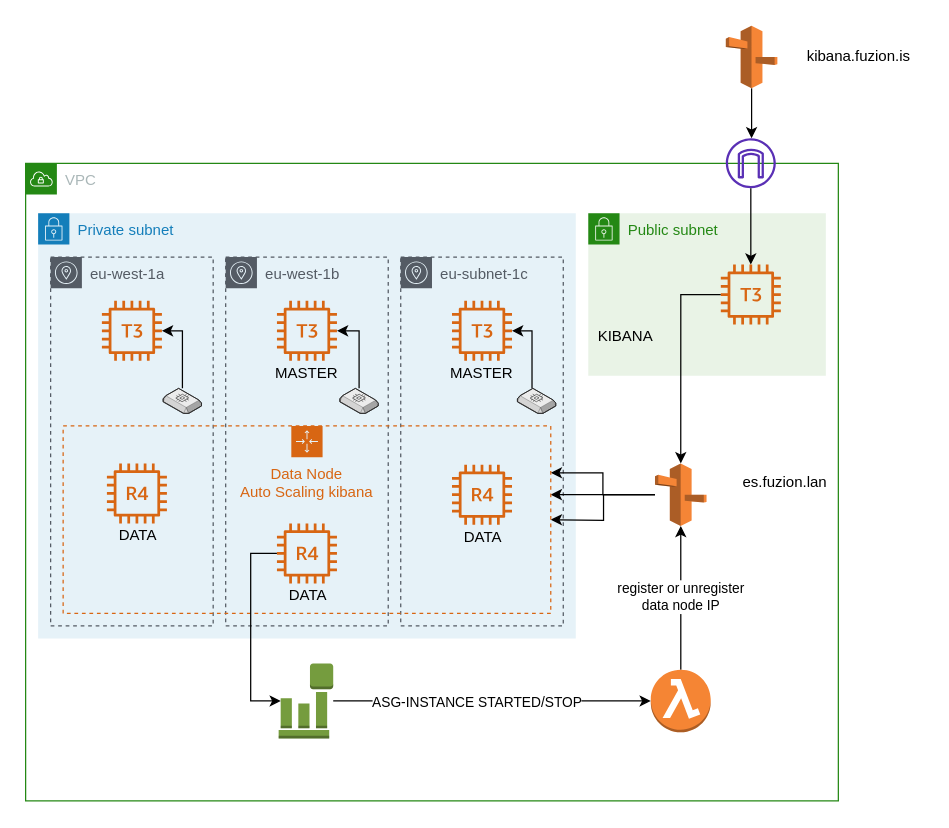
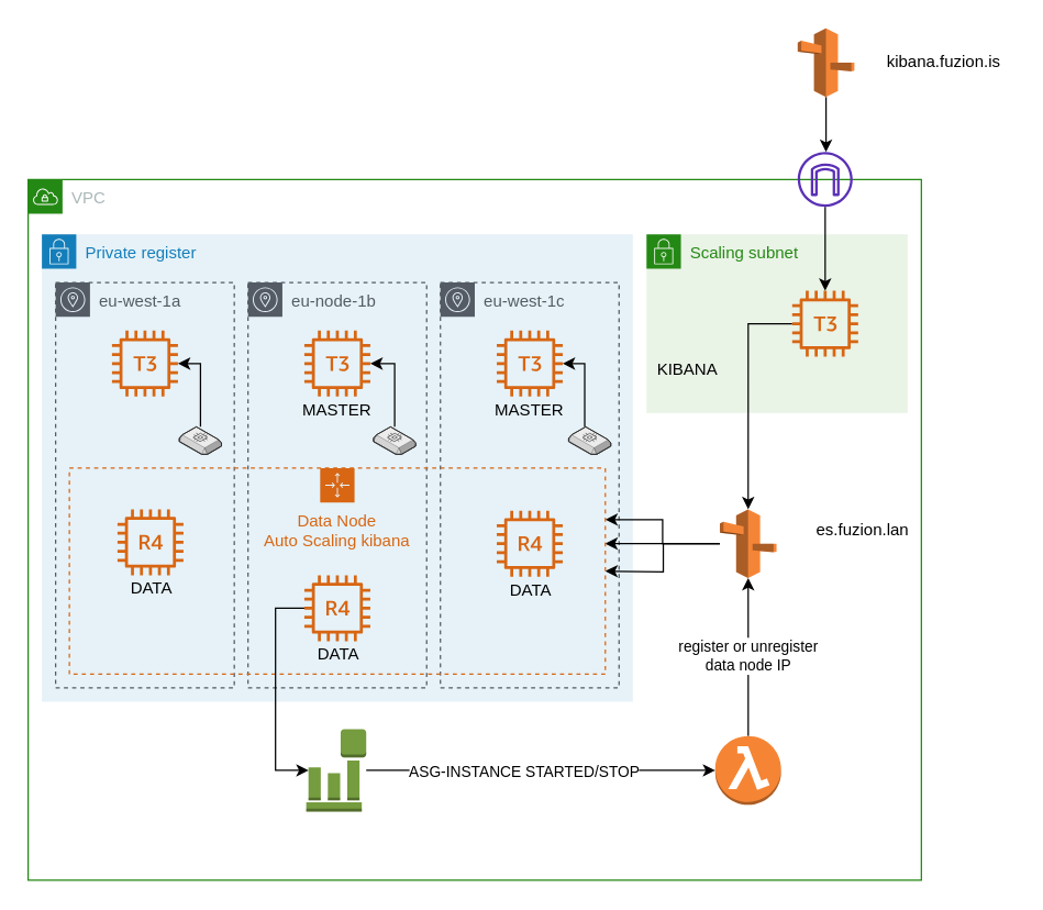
  <mxCell id="0" />
  <mxCell id="1" parent="0" />
  <mxCell id="2" value="VPC" style="points=[[0,0],[0.25,0],[0.5,0],[0.75,0],[1,0],[1,0.25],[1,0.5],[1,0.75],[1,1],[0.75,1],[0.5,1],[0.25,1],[0,1],[0,0.75],[0,0.5],[0,0.25]];outlineConnect=0;gradientColor=none;html=1;whiteSpace=wrap;fontSize=12;fontStyle=0;shape=mxgraph.aws4.group;grIcon=mxgraph.aws4.group_vpc;strokeColor=#248814;fillColor=none;verticalAlign=top;align=left;spacingLeft=30;fontColor=#AAB7B8;dashed=0;" vertex="1" parent="1"><mxGeometry x="20" y="130" width="650" height="510" as="geometry" /></mxCell>
  <mxCell id="3" value="" style="outlineConnect=0;fontColor=#232F3E;gradientColor=none;fillColor=#5A30B5;strokeColor=none;dashed=0;verticalLabelPosition=bottom;verticalAlign=top;align=center;html=1;fontSize=12;fontStyle=0;aspect=fixed;pointerEvents=1;shape=mxgraph.aws4.internet_gateway;" vertex="1" parent="1"><mxGeometry x="580" y="110" width="40" height="40" as="geometry" /></mxCell>
  <mxCell id="4" style="edgeStyle=orthogonalEdgeStyle;rounded=0;orthogonalLoop=1;jettySize=auto;html=1;exitX=0.5;exitY=1;exitDx=0;exitDy=0;exitPerimeter=0;" edge="1" parent="1" source="5" target="3"><mxGeometry relative="1" as="geometry"><Array as="points"><mxPoint x="600" y="70" /><mxPoint x="600" y="70" /></Array></mxGeometry></mxCell>
  <mxCell id="5" value="" style="outlineConnect=0;dashed=0;verticalLabelPosition=bottom;verticalAlign=top;align=center;html=1;shape=mxgraph.aws3.route_53;fillColor=#F58536;gradientColor=none;" vertex="1" parent="1"><mxGeometry x="580" y="20" width="41.23" height="50" as="geometry" /></mxCell>
  <mxCell id="6" value="&lt;div&gt;kibana.fuzion.is&lt;/div&gt;" style="text;html=1;align=center;verticalAlign=middle;resizable=0;points=[];autosize=1;" vertex="1" parent="1"><mxGeometry x="636.23" y="35" width="100" height="20" as="geometry" /></mxCell>
- <mxCell id="7" value="Public subnet" style="points=[[0,0],[0.25,0],[0.5,0],[0.75,0],[1,0],[1,0.25],[1,0.5],[1,0.75],[1,1],[0.75,1],[0.5,1],[0.25,1],[0,1],[0,0.75],[0,0.5],[0,0.25]];outlineConnect=0;gradientColor=none;html=1;whiteSpace=wrap;fontSize=12;fontStyle=0;shape=mxgraph.aws4.group;grIcon=mxgraph.aws4.group_security_group;grStroke=0;strokeColor=#248814;fillColor=#E9F3E6;verticalAlign=top;align=left;spacingLeft=30;fontColor=#248814;dashed=0;" vertex="1" parent="1"><mxGeometry x="470" y="170" width="190" height="130" as="geometry" /></mxCell>
- <mxCell id="8" value="Private subnet" style="points=[[0,0],[0.25,0],[0.5,0],[0.75,0],[1,0],[1,0.25],[1,0.5],[1,0.75],[1,1],[0.75,1],[0.5,1],[0.25,1],[0,1],[0,0.75],[0,0.5],[0,0.25]];outlineConnect=0;gradientColor=none;html=1;whiteSpace=wrap;fontSize=12;fontStyle=0;shape=mxgraph.aws4.group;grIcon=mxgraph.aws4.group_security_group;grStroke=0;strokeColor=#147EBA;fillColor=#E6F2F8;verticalAlign=top;align=left;spacingLeft=30;fontColor=#147EBA;dashed=0;" vertex="1" parent="1"><mxGeometry x="30" y="170" width="430" height="340" as="geometry" /></mxCell>
+ <mxCell id="7" value="Scaling subnet" style="points=[[0,0],[0.25,0],[0.5,0],[0.75,0],[1,0],[1,0.25],[1,0.5],[1,0.75],[1,1],[0.75,1],[0.5,1],[0.25,1],[0,1],[0,0.75],[0,0.5],[0,0.25]];outlineConnect=0;gradientColor=none;html=1;whiteSpace=wrap;fontSize=12;fontStyle=0;shape=mxgraph.aws4.group;grIcon=mxgraph.aws4.group_security_group;grStroke=0;strokeColor=#248814;fillColor=#E9F3E6;verticalAlign=top;align=left;spacingLeft=30;fontColor=#248814;dashed=0;" vertex="1" parent="1"><mxGeometry x="470" y="170" width="190" height="130" as="geometry" /></mxCell>
+ <mxCell id="8" value="Private register" style="points=[[0,0],[0.25,0],[0.5,0],[0.75,0],[1,0],[1,0.25],[1,0.5],[1,0.75],[1,1],[0.75,1],[0.5,1],[0.25,1],[0,1],[0,0.75],[0,0.5],[0,0.25]];outlineConnect=0;gradientColor=none;html=1;whiteSpace=wrap;fontSize=12;fontStyle=0;shape=mxgraph.aws4.group;grIcon=mxgraph.aws4.group_security_group;grStroke=0;strokeColor=#147EBA;fillColor=#E6F2F8;verticalAlign=top;align=left;spacingLeft=30;fontColor=#147EBA;dashed=0;" vertex="1" parent="1"><mxGeometry x="30" y="170" width="430" height="340" as="geometry" /></mxCell>
  <mxCell id="9" style="edgeStyle=orthogonalEdgeStyle;rounded=0;orthogonalLoop=1;jettySize=auto;html=1;entryX=0.5;entryY=0;entryDx=0;entryDy=0;entryPerimeter=0;" edge="1" parent="1" source="10" target="24"><mxGeometry relative="1" as="geometry" /></mxCell>
  <mxCell id="10" value="" style="outlineConnect=0;fontColor=#232F3E;gradientColor=none;fillColor=#D86613;strokeColor=none;dashed=0;verticalLabelPosition=bottom;verticalAlign=top;align=center;html=1;fontSize=12;fontStyle=0;aspect=fixed;pointerEvents=1;shape=mxgraph.aws4.t3_instance;" vertex="1" parent="1"><mxGeometry x="576" y="211" width="48" height="48" as="geometry" /></mxCell>
  <mxCell id="11" value="KIBANA" style="text;html=1;strokeColor=none;fillColor=none;align=center;verticalAlign=middle;whiteSpace=wrap;rounded=0;" vertex="1" parent="1"><mxGeometry x="480" y="259" width="40" height="20" as="geometry" /></mxCell>
  <mxCell id="12" style="edgeStyle=orthogonalEdgeStyle;rounded=0;orthogonalLoop=1;jettySize=auto;html=1;" edge="1" parent="1" source="3" target="10"><mxGeometry relative="1" as="geometry" /></mxCell>
  <mxCell id="13" value="eu-west-1a" style="outlineConnect=0;gradientColor=none;html=1;whiteSpace=wrap;fontSize=12;fontStyle=0;shape=mxgraph.aws4.group;grIcon=mxgraph.aws4.group_availability_zone;strokeColor=#545B64;fillColor=none;verticalAlign=top;align=left;spacingLeft=30;fontColor=#545B64;dashed=1;" vertex="1" parent="1"><mxGeometry x="40" y="205" width="130" height="295" as="geometry" /></mxCell>
  <mxCell id="14" value="" style="outlineConnect=0;fontColor=#232F3E;gradientColor=none;fillColor=#D86613;strokeColor=none;dashed=0;verticalLabelPosition=bottom;verticalAlign=top;align=center;html=1;fontSize=12;fontStyle=0;aspect=fixed;pointerEvents=1;shape=mxgraph.aws4.t3_instance;" vertex="1" parent="1"><mxGeometry x="81" y="240" width="48" height="48" as="geometry" /></mxCell>
- <mxCell id="15" value="eu-west-1b" style="outlineConnect=0;gradientColor=none;html=1;whiteSpace=wrap;fontSize=12;fontStyle=0;shape=mxgraph.aws4.group;grIcon=mxgraph.aws4.group_availability_zone;strokeColor=#545B64;fillColor=none;verticalAlign=top;align=left;spacingLeft=30;fontColor=#545B64;dashed=1;" vertex="1" parent="1"><mxGeometry x="180" y="205" width="130" height="295" as="geometry" /></mxCell>
+ <mxCell id="15" value="eu-node-1b" style="outlineConnect=0;gradientColor=none;html=1;whiteSpace=wrap;fontSize=12;fontStyle=0;shape=mxgraph.aws4.group;grIcon=mxgraph.aws4.group_availability_zone;strokeColor=#545B64;fillColor=none;verticalAlign=top;align=left;spacingLeft=30;fontColor=#545B64;dashed=1;" vertex="1" parent="1"><mxGeometry x="180" y="205" width="130" height="295" as="geometry" /></mxCell>
  <mxCell id="16" value="" style="outlineConnect=0;fontColor=#232F3E;gradientColor=none;fillColor=#D86613;strokeColor=none;dashed=0;verticalLabelPosition=bottom;verticalAlign=top;align=center;html=1;fontSize=12;fontStyle=0;aspect=fixed;pointerEvents=1;shape=mxgraph.aws4.t3_instance;" vertex="1" parent="1"><mxGeometry x="221" y="240" width="48" height="48" as="geometry" /></mxCell>
  <mxCell id="17" value="MASTER" style="text;html=1;strokeColor=none;fillColor=none;align=center;verticalAlign=middle;whiteSpace=wrap;rounded=0;" vertex="1" parent="1"><mxGeometry x="225" y="288" width="40" height="20" as="geometry" /></mxCell>
- <mxCell id="18" value="eu-subnet-1c" style="outlineConnect=0;gradientColor=none;html=1;whiteSpace=wrap;fontSize=12;fontStyle=0;shape=mxgraph.aws4.group;grIcon=mxgraph.aws4.group_availability_zone;strokeColor=#545B64;fillColor=none;verticalAlign=top;align=left;spacingLeft=30;fontColor=#545B64;dashed=1;" vertex="1" parent="1"><mxGeometry x="320" y="205" width="130" height="295" as="geometry" /></mxCell>
+ <mxCell id="18" value="eu-west-1c" style="outlineConnect=0;gradientColor=none;html=1;whiteSpace=wrap;fontSize=12;fontStyle=0;shape=mxgraph.aws4.group;grIcon=mxgraph.aws4.group_availability_zone;strokeColor=#545B64;fillColor=none;verticalAlign=top;align=left;spacingLeft=30;fontColor=#545B64;dashed=1;" vertex="1" parent="1"><mxGeometry x="320" y="205" width="130" height="295" as="geometry" /></mxCell>
  <mxCell id="19" value="" style="outlineConnect=0;fontColor=#232F3E;gradientColor=none;fillColor=#D86613;strokeColor=none;dashed=0;verticalLabelPosition=bottom;verticalAlign=top;align=center;html=1;fontSize=12;fontStyle=0;aspect=fixed;pointerEvents=1;shape=mxgraph.aws4.t3_instance;" vertex="1" parent="1"><mxGeometry x="361" y="240" width="48" height="48" as="geometry" /></mxCell>
  <mxCell id="20" value="&lt;div&gt;MASTER&lt;/div&gt;" style="text;html=1;strokeColor=none;fillColor=none;align=center;verticalAlign=middle;whiteSpace=wrap;rounded=0;" vertex="1" parent="1"><mxGeometry x="365" y="288" width="40" height="20" as="geometry" /></mxCell>
  <mxCell id="21" style="edgeStyle=orthogonalEdgeStyle;rounded=0;orthogonalLoop=1;jettySize=auto;html=1;" edge="1" parent="1" source="24" target="26"><mxGeometry relative="1" as="geometry"><Array as="points"><mxPoint x="470" y="395" /><mxPoint x="470" y="395" /></Array></mxGeometry></mxCell>
  <mxCell id="22" style="edgeStyle=orthogonalEdgeStyle;rounded=0;orthogonalLoop=1;jettySize=auto;html=1;" edge="1" parent="1" source="24"><mxGeometry relative="1" as="geometry"><mxPoint x="440" y="415" as="targetPoint" /></mxGeometry></mxCell>
  <mxCell id="23" style="edgeStyle=orthogonalEdgeStyle;rounded=0;orthogonalLoop=1;jettySize=auto;html=1;entryX=1;entryY=0.25;entryDx=0;entryDy=0;" edge="1" parent="1" source="24" target="26"><mxGeometry relative="1" as="geometry" /></mxCell>
  <mxCell id="24" value="" style="outlineConnect=0;dashed=0;verticalLabelPosition=bottom;verticalAlign=top;align=center;html=1;shape=mxgraph.aws3.route_53;fillColor=#F58536;gradientColor=none;" vertex="1" parent="1"><mxGeometry x="523.35" y="370" width="41.23" height="50" as="geometry" /></mxCell>
  <mxCell id="25" value="&lt;div&gt;es.fuzion.lan&lt;/div&gt;" style="text;html=1;align=center;verticalAlign=middle;resizable=0;points=[];autosize=1;" vertex="1" parent="1"><mxGeometry x="587.35" y="375" width="80" height="20" as="geometry" /></mxCell>
  <mxCell id="26" value="&lt;div&gt;Data Node&lt;/div&gt;&lt;div&gt;Auto Scaling kibana&lt;/div&gt;" style="points=[[0,0],[0.25,0],[0.5,0],[0.75,0],[1,0],[1,0.25],[1,0.5],[1,0.75],[1,1],[0.75,1],[0.5,1],[0.25,1],[0,1],[0,0.75],[0,0.5],[0,0.25]];outlineConnect=0;gradientColor=none;html=1;whiteSpace=wrap;fontSize=12;fontStyle=0;shape=mxgraph.aws4.groupCenter;grIcon=mxgraph.aws4.group_auto_scaling_group;grStroke=1;strokeColor=#D86613;fillColor=none;verticalAlign=top;align=center;fontColor=#D86613;dashed=1;spacingTop=25;" vertex="1" parent="1"><mxGeometry x="50" y="340" width="390" height="150" as="geometry" /></mxCell>
  <mxCell id="27" value="" style="outlineConnect=0;fontColor=#232F3E;gradientColor=none;fillColor=#D86613;strokeColor=none;dashed=0;verticalLabelPosition=bottom;verticalAlign=top;align=center;html=1;fontSize=12;fontStyle=0;aspect=fixed;pointerEvents=1;shape=mxgraph.aws4.r4_instance;" vertex="1" parent="1"><mxGeometry x="85" y="370" width="48" height="48" as="geometry" /></mxCell>
  <mxCell id="28" value="DATA" style="text;html=1;strokeColor=none;fillColor=none;align=center;verticalAlign=middle;whiteSpace=wrap;rounded=0;" vertex="1" parent="1"><mxGeometry x="90" y="418" width="40" height="20" as="geometry" /></mxCell>
  <mxCell id="29" style="edgeStyle=orthogonalEdgeStyle;rounded=0;orthogonalLoop=1;jettySize=auto;html=1;entryX=0.04;entryY=0.5;entryDx=0;entryDy=0;entryPerimeter=0;" edge="1" parent="1" source="30" target="38"><mxGeometry relative="1" as="geometry"><Array as="points"><mxPoint x="200" y="442" /><mxPoint x="200" y="560" /></Array></mxGeometry></mxCell>
  <mxCell id="30" value="" style="outlineConnect=0;fontColor=#232F3E;gradientColor=none;fillColor=#D86613;strokeColor=none;dashed=0;verticalLabelPosition=bottom;verticalAlign=top;align=center;html=1;fontSize=12;fontStyle=0;aspect=fixed;pointerEvents=1;shape=mxgraph.aws4.r4_instance;" vertex="1" parent="1"><mxGeometry x="221" y="418" width="48" height="48" as="geometry" /></mxCell>
  <mxCell id="31" value="DATA" style="text;html=1;strokeColor=none;fillColor=none;align=center;verticalAlign=middle;whiteSpace=wrap;rounded=0;" vertex="1" parent="1"><mxGeometry x="226" y="466" width="40" height="20" as="geometry" /></mxCell>
  <mxCell id="32" value="" style="outlineConnect=0;fontColor=#232F3E;gradientColor=none;fillColor=#D86613;strokeColor=none;dashed=0;verticalLabelPosition=bottom;verticalAlign=top;align=center;html=1;fontSize=12;fontStyle=0;aspect=fixed;pointerEvents=1;shape=mxgraph.aws4.r4_instance;" vertex="1" parent="1"><mxGeometry x="361" y="371" width="48" height="48" as="geometry" /></mxCell>
  <mxCell id="33" value="DATA" style="text;html=1;strokeColor=none;fillColor=none;align=center;verticalAlign=middle;whiteSpace=wrap;rounded=0;" vertex="1" parent="1"><mxGeometry x="366" y="419" width="40" height="20" as="geometry" /></mxCell>
  <mxCell id="34" value="&lt;div&gt;register or unregister &lt;br&gt;&lt;/div&gt;&lt;div&gt;data node IP&lt;/div&gt;" style="edgeStyle=orthogonalEdgeStyle;rounded=0;orthogonalLoop=1;jettySize=auto;html=1;entryX=0.5;entryY=1;entryDx=0;entryDy=0;entryPerimeter=0;" edge="1" parent="1" source="35" target="24"><mxGeometry relative="1" as="geometry" /></mxCell>
  <mxCell id="35" value="" style="outlineConnect=0;dashed=0;verticalLabelPosition=bottom;verticalAlign=top;align=center;html=1;shape=mxgraph.aws3.lambda_function;fillColor=#F58534;gradientColor=none;" vertex="1" parent="1"><mxGeometry x="520" y="535" width="47.92" height="50" as="geometry" /></mxCell>
  <mxCell id="36" style="edgeStyle=orthogonalEdgeStyle;rounded=0;orthogonalLoop=1;jettySize=auto;html=1;" edge="1" parent="1" source="38" target="35"><mxGeometry relative="1" as="geometry" /></mxCell>
  <mxCell id="37" value="ASG-INSTANCE STARTED/STOP" style="edgeLabel;html=1;align=center;verticalAlign=middle;resizable=0;points=[];" vertex="1" connectable="0" parent="36"><mxGeometry x="0.147" y="-1" relative="1" as="geometry"><mxPoint x="-32" y="-1" as="offset" /></mxGeometry></mxCell>
  <mxCell id="38" value="" style="outlineConnect=0;dashed=0;verticalLabelPosition=bottom;verticalAlign=top;align=center;html=1;shape=mxgraph.aws3.event_event_based;fillColor=#759C3E;gradientColor=none;" vertex="1" parent="1"><mxGeometry x="222.36" y="530" width="43.64" height="60" as="geometry" /></mxCell>
  <mxCell id="39" style="edgeStyle=orthogonalEdgeStyle;rounded=0;orthogonalLoop=1;jettySize=auto;html=1;" edge="1" parent="1" source="40" target="14"><mxGeometry relative="1" as="geometry"><Array as="points"><mxPoint x="145" y="264" /></Array></mxGeometry></mxCell>
  <mxCell id="40" value="" style="verticalLabelPosition=bottom;html=1;verticalAlign=top;strokeWidth=1;align=center;outlineConnect=0;dashed=0;outlineConnect=0;shape=mxgraph.aws3d.ebs2;fillColor=#ECECEC;strokeColor=#5E5E5E;aspect=fixed;" vertex="1" parent="1"><mxGeometry x="130" y="310" width="30.67" height="20" as="geometry" /></mxCell>
  <mxCell id="41" style="edgeStyle=orthogonalEdgeStyle;rounded=0;orthogonalLoop=1;jettySize=auto;html=1;" edge="1" parent="1" source="42" target="16"><mxGeometry relative="1" as="geometry"><Array as="points"><mxPoint x="287" y="264" /></Array></mxGeometry></mxCell>
  <mxCell id="42" value="" style="verticalLabelPosition=bottom;html=1;verticalAlign=top;strokeWidth=1;align=center;outlineConnect=0;dashed=0;outlineConnect=0;shape=mxgraph.aws3d.ebs2;fillColor=#ECECEC;strokeColor=#5E5E5E;aspect=fixed;" vertex="1" parent="1"><mxGeometry x="271.33" y="310" width="30.67" height="20" as="geometry" /></mxCell>
  <mxCell id="43" style="edgeStyle=orthogonalEdgeStyle;rounded=0;orthogonalLoop=1;jettySize=auto;html=1;" edge="1" parent="1" source="44" target="19"><mxGeometry relative="1" as="geometry"><Array as="points"><mxPoint x="425" y="264" /></Array></mxGeometry></mxCell>
  <mxCell id="44" value="" style="verticalLabelPosition=bottom;html=1;verticalAlign=top;strokeWidth=1;align=center;outlineConnect=0;dashed=0;outlineConnect=0;shape=mxgraph.aws3d.ebs2;fillColor=#ECECEC;strokeColor=#5E5E5E;aspect=fixed;" vertex="1" parent="1"><mxGeometry x="413.33" y="310" width="30.67" height="20" as="geometry" /></mxCell>
